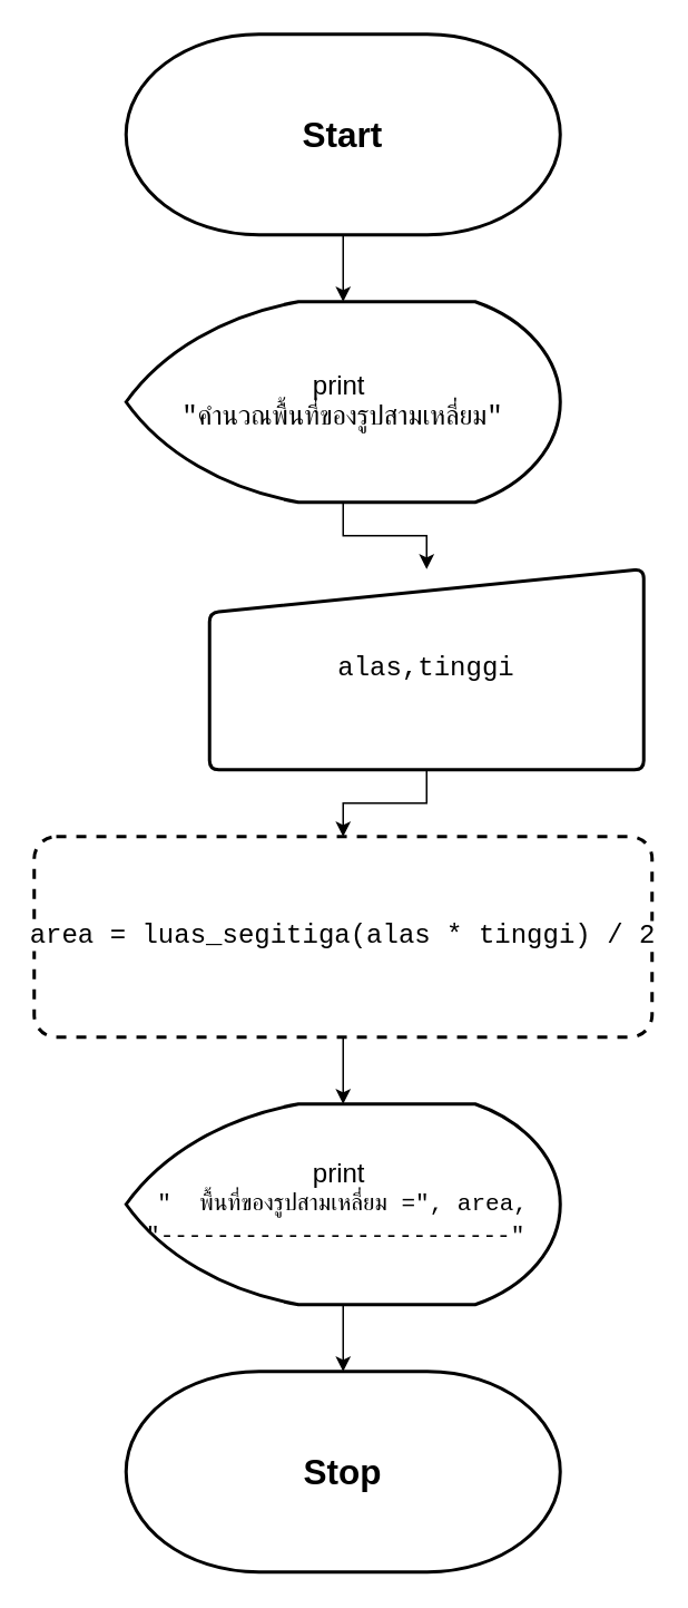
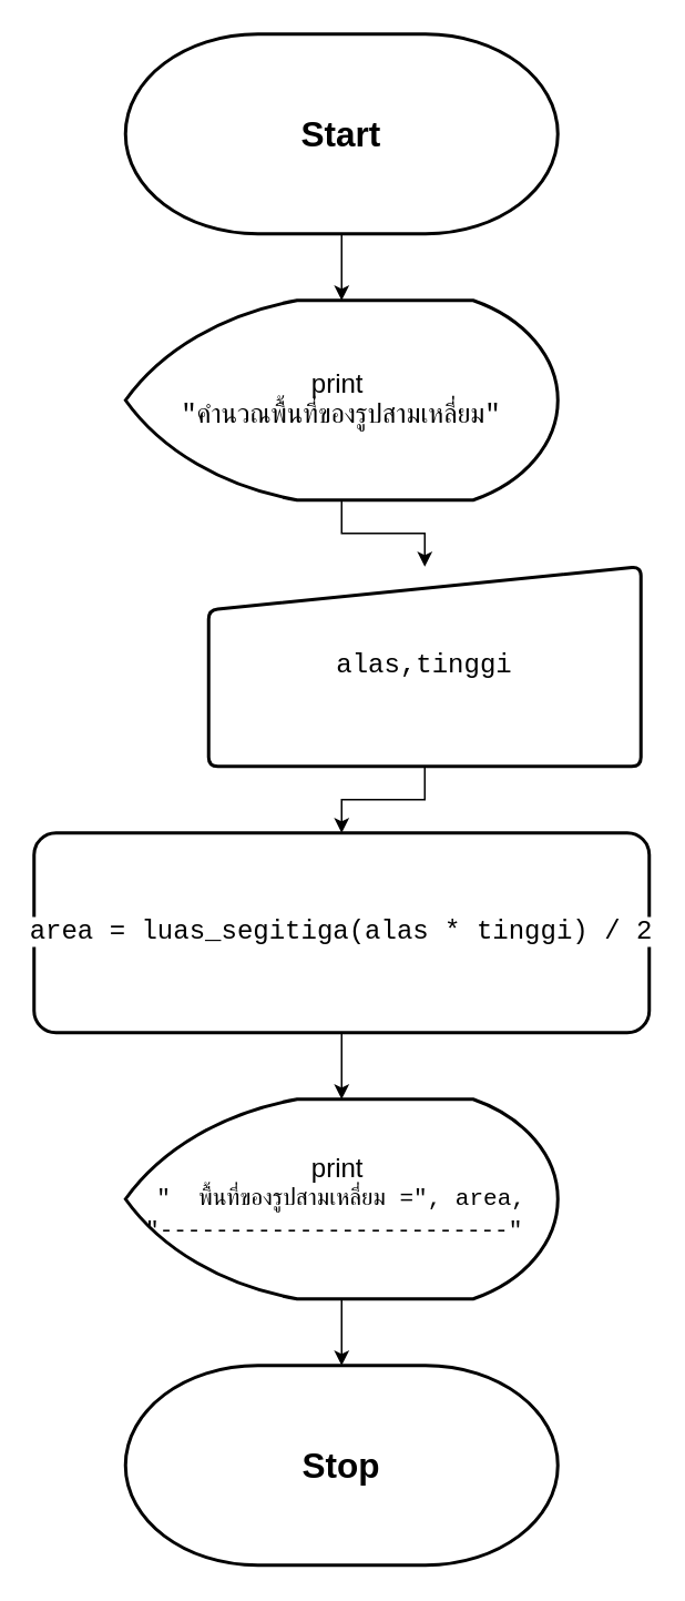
  <mxCell id="0" />
  <mxCell id="1" parent="0" />
  <mxCell id="2" value="&lt;font style=&quot;font-size: 21px;&quot;&gt;&lt;b&gt;Start&lt;/b&gt;&lt;/font&gt;" style="strokeWidth=2;html=1;shape=mxgraph.flowchart.terminator;whiteSpace=wrap;" vertex="1" parent="1"><mxGeometry x="75" y="20" width="260" height="120" as="geometry" /></mxCell>
  <mxCell id="3" style="edgeStyle=orthogonalEdgeStyle;rounded=0;orthogonalLoop=1;jettySize=auto;html=1;entryX=0.5;entryY=0;entryDx=0;entryDy=0;" edge="1" parent="1" source="4" target="7"><mxGeometry relative="1" as="geometry" /></mxCell>
  <mxCell id="4" value="&lt;font style=&quot;font-size: 16px;&quot;&gt;print&amp;nbsp;&lt;/font&gt;&lt;div&gt;&lt;span style=&quot;font-family: Consolas, &amp;quot;Courier New&amp;quot;, monospace; white-space: pre;&quot;&gt;&lt;font style=&quot;font-size: 16px;&quot;&gt;&quot;คำนวณพื้นที่ของรูปสามเหลี่ยม&quot;&lt;/font&gt;&lt;/span&gt;&lt;/div&gt;" style="strokeWidth=2;html=1;shape=mxgraph.flowchart.display;whiteSpace=wrap;" vertex="1" parent="1"><mxGeometry x="75" y="180" width="260" height="120" as="geometry" /></mxCell>
  <mxCell id="5" style="edgeStyle=orthogonalEdgeStyle;rounded=0;orthogonalLoop=1;jettySize=auto;html=1;entryX=0.5;entryY=0;entryDx=0;entryDy=0;entryPerimeter=0;" edge="1" parent="1" source="2" target="4"><mxGeometry relative="1" as="geometry" /></mxCell>
  <mxCell id="6" value="" style="edgeStyle=orthogonalEdgeStyle;rounded=0;orthogonalLoop=1;jettySize=auto;html=1;" edge="1" parent="1" source="7" target="9"><mxGeometry relative="1" as="geometry" /></mxCell>
  <mxCell id="7" value="&lt;font style=&quot;font-size: 16px;&quot;&gt;&lt;br&gt;&lt;/font&gt;&lt;div style=&quot;font-family: Consolas, &amp;quot;Courier New&amp;quot;, monospace; font-weight: normal; line-height: 19px; white-space: pre; font-size: 16px;&quot;&gt;&lt;div style=&quot;&quot;&gt;&lt;font style=&quot;font-size: 16px;&quot;&gt;alas,tinggi&lt;/font&gt;&lt;/div&gt;&lt;/div&gt;&lt;div style=&quot;font-size: 16px;&quot;&gt;&lt;br&gt;&lt;/div&gt;" style="html=1;strokeWidth=2;shape=manualInput;whiteSpace=wrap;rounded=1;size=26;arcSize=11;" vertex="1" parent="1"><mxGeometry x="125" y="340" width="260" height="120" as="geometry" /></mxCell>
  <mxCell id="8" value="" style="edgeStyle=orthogonalEdgeStyle;rounded=0;orthogonalLoop=1;jettySize=auto;html=1;" edge="1" parent="1" source="9" target="11"><mxGeometry relative="1" as="geometry" /></mxCell>
- <mxCell id="9" value="&lt;div style=&quot;font-family: Consolas, &amp;quot;Courier New&amp;quot;, monospace; font-size: 16px; line-height: 19px; white-space: pre;&quot;&gt;&lt;span style=&quot;background-color: rgb(255, 255, 255);&quot;&gt;area = luas_segitiga(alas * tinggi) / 2&lt;/span&gt;&lt;/div&gt;" style="rounded=1;whiteSpace=wrap;html=1;strokeWidth=2;arcSize=11;dashed=1;" vertex="1" parent="1"><mxGeometry x="20" y="500" width="370" height="120" as="geometry" /></mxCell>
+ <mxCell id="9" value="&lt;div style=&quot;font-family: Consolas, &amp;quot;Courier New&amp;quot;, monospace; font-size: 16px; line-height: 19px; white-space: pre;&quot;&gt;&lt;span style=&quot;background-color: rgb(255, 255, 255);&quot;&gt;area = luas_segitiga(alas * tinggi) / 2&lt;/span&gt;&lt;/div&gt;" style="rounded=1;whiteSpace=wrap;html=1;strokeWidth=2;arcSize=11;" vertex="1" parent="1"><mxGeometry x="20" y="500" width="370" height="120" as="geometry" /></mxCell>
  <mxCell id="10" value="" style="edgeStyle=orthogonalEdgeStyle;rounded=0;orthogonalLoop=1;jettySize=auto;html=1;" edge="1" parent="1" source="11" target="12"><mxGeometry relative="1" as="geometry" /></mxCell>
  <mxCell id="11" value="&lt;font style=&quot;font-size: 16px;&quot;&gt;print&amp;nbsp;&lt;/font&gt;&lt;div&gt;&lt;div style=&quot;font-family: Consolas, &amp;quot;Courier New&amp;quot;, monospace; font-size: 14px; line-height: 19px; white-space: pre;&quot;&gt;&quot; &amp;nbsp;พื้นที่ของรูปสามเหลี่ยม =&quot;, area,&lt;/div&gt;&lt;div style=&quot;font-family: Consolas, &amp;quot;Courier New&amp;quot;, monospace; font-size: 14px; line-height: 19px; white-space: pre;&quot;&gt;&quot;-------------------------&quot; &lt;/div&gt;&lt;/div&gt;" style="strokeWidth=2;html=1;shape=mxgraph.flowchart.display;whiteSpace=wrap;" vertex="1" parent="1"><mxGeometry x="75" y="660" width="260" height="120" as="geometry" /></mxCell>
  <mxCell id="12" value="&lt;font style=&quot;font-size: 21px;&quot;&gt;&lt;b&gt;Stop&lt;/b&gt;&lt;/font&gt;" style="strokeWidth=2;html=1;shape=mxgraph.flowchart.terminator;whiteSpace=wrap;" vertex="1" parent="1"><mxGeometry x="75" y="820" width="260" height="120" as="geometry" /></mxCell>
